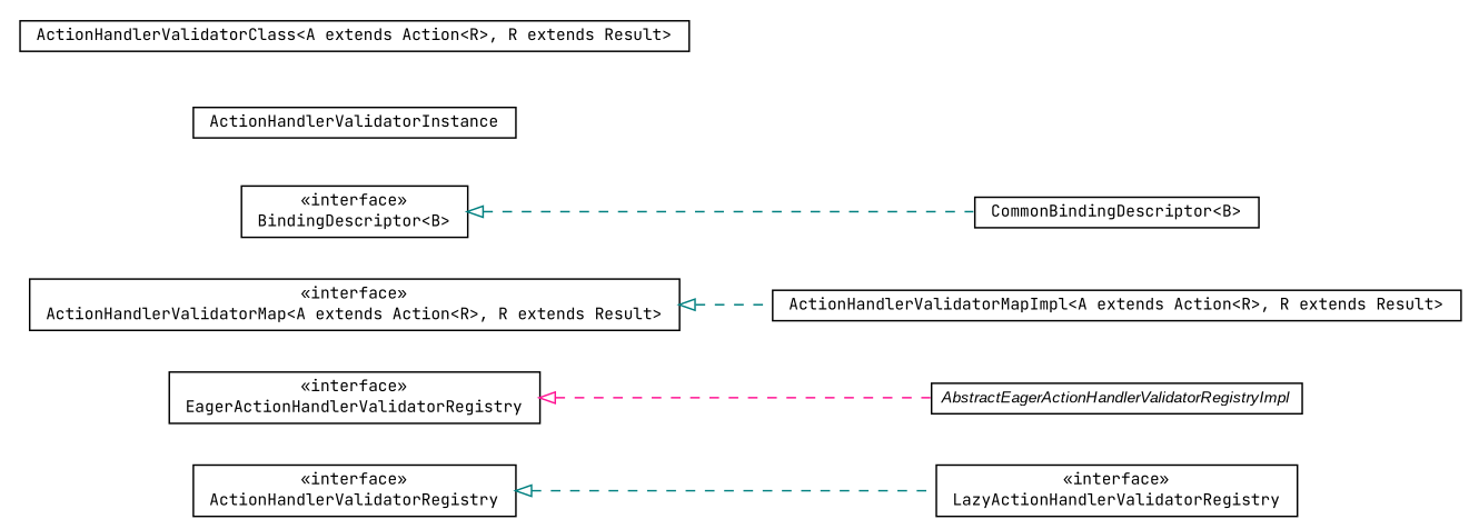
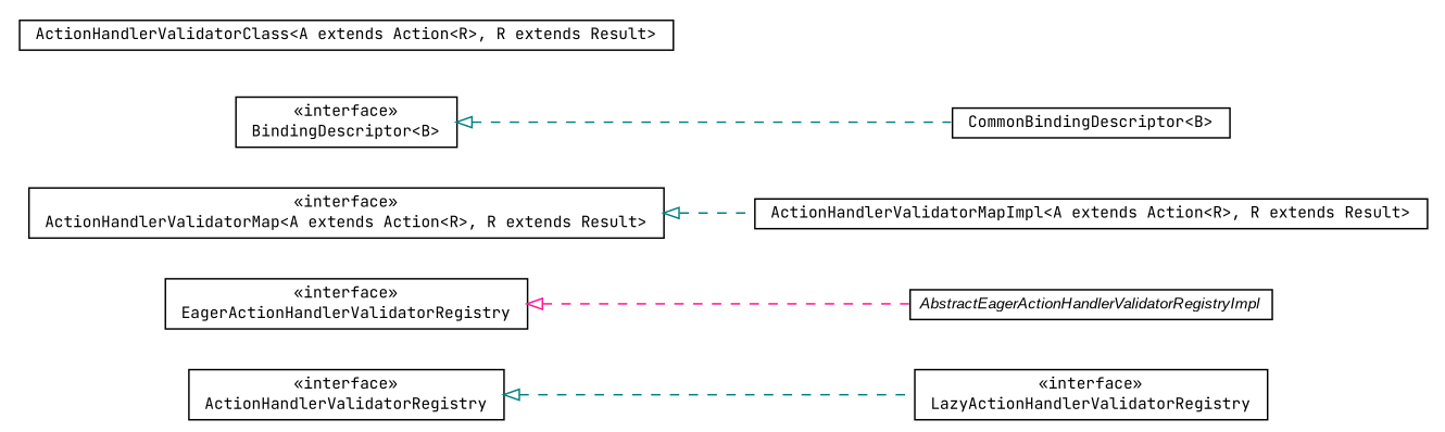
  digraph {
    fontname="JetBrains Mono"
    nodesep=0.25
    rankdir=LR
    ranksep=0.5
    node [fontcolor=black fontname="JetBrains Mono" fontsize=10.0 shape=plaintext]
    edge [arrowtail=empty color=teal dir=back fontname="JetBrains Mono" fontsize=10 headport=p labelfontname=arial labelfontsize=10 style=dashed tailport=p]
    n1 [label=<<table title="com.gwtplatform.dispatch.rpc.server.actionhandlervalidator.LazyActionHandlerValidatorRegistry" border="0" cellborder="1" cellspacing="0" cellpadding="2" port="p" href="./LazyActionHandlerValidatorRegistry.html"> 		<tr><td><table border="0" cellspacing="0" cellpadding="1"> <tr><td align="center" balign="center"> &#171;interface&#187; </td></tr> <tr><td align="center" balign="center"> LazyActionHandlerValidatorRegistry </td></tr> 		</table></td></tr> 		</table>>]
    n2 [label=<<table title="com.gwtplatform.dispatch.rpc.server.actionhandlervalidator.EagerActionHandlerValidatorRegistry" border="0" cellborder="1" cellspacing="0" cellpadding="2" port="p" href="./EagerActionHandlerValidatorRegistry.html"> 		<tr><td><table border="0" cellspacing="0" cellpadding="1"> <tr><td align="center" balign="center"> &#171;interface&#187; </td></tr> <tr><td align="center" balign="center"> EagerActionHandlerValidatorRegistry </td></tr> 		</table></td></tr> 		</table>>]
    n3 [label=<<table title="com.gwtplatform.dispatch.rpc.server.actionhandlervalidator.AbstractEagerActionHandlerValidatorRegistryImpl" border="0" cellborder="1" cellspacing="0" cellpadding="2" port="p" href="./AbstractEagerActionHandlerValidatorRegistryImpl.html"> 		<tr><td><table border="0" cellspacing="0" cellpadding="1"> <tr><td align="center" balign="center"><font face="arial italic"> AbstractEagerActionHandlerValidatorRegistryImpl </font></td></tr> 		</table></td></tr> 		</table>>]
    n4 [label=<<table title="com.gwtplatform.dispatch.rpc.server.actionhandlervalidator.ActionHandlerValidatorRegistry" border="0" cellborder="1" cellspacing="0" cellpadding="2" port="p" href="./ActionHandlerValidatorRegistry.html"> 		<tr><td><table border="0" cellspacing="0" cellpadding="1"> <tr><td align="center" balign="center"> &#171;interface&#187; </td></tr> <tr><td align="center" balign="center"> ActionHandlerValidatorRegistry </td></tr> 		</table></td></tr> 		</table>>]
    n5 [label=<<table title="com.gwtplatform.dispatch.rpc.server.actionhandlervalidator.ActionHandlerValidatorMapImpl" border="0" cellborder="1" cellspacing="0" cellpadding="2" port="p" href="./ActionHandlerValidatorMapImpl.html"> 		<tr><td><table border="0" cellspacing="0" cellpadding="1"> <tr><td align="center" balign="center"> ActionHandlerValidatorMapImpl&lt;A extends Action&lt;R&gt;, R extends Result&gt; </td></tr> 		</table></td></tr> 		</table>>]
    n6 [label=<<table title="com.gwtplatform.dispatch.rpc.server.actionhandlervalidator.ActionHandlerValidatorMap" border="0" cellborder="1" cellspacing="0" cellpadding="2" port="p" href="./ActionHandlerValidatorMap.html"> 		<tr><td><table border="0" cellspacing="0" cellpadding="1"> <tr><td align="center" balign="center"> &#171;interface&#187; </td></tr> <tr><td align="center" balign="center"> ActionHandlerValidatorMap&lt;A extends Action&lt;R&gt;, R extends Result&gt; </td></tr> 		</table></td></tr> 		</table>>]
    n7 [label=<<table title="com.gwtplatform.dispatch.rpc.server.actionhandlervalidator.ActionHandlerValidatorLinkerHelper.BeanProvider.BindingDescriptor" border="0" cellborder="1" cellspacing="0" cellpadding="2" port="p" href="./ActionHandlerValidatorLinkerHelper.BeanProvider.BindingDescriptor.html"> 		<tr><td><table border="0" cellspacing="0" cellpadding="1"> <tr><td align="center" balign="center"> &#171;interface&#187; </td></tr> <tr><td align="center" balign="center"> BindingDescriptor&lt;B&gt; </td></tr> 		</table></td></tr> 		</table>>]
    n8 [label=<<table title="com.gwtplatform.dispatch.rpc.server.actionhandlervalidator.ActionHandlerValidatorLinkerHelper.CommonBindingDescriptor" border="0" cellborder="1" cellspacing="0" cellpadding="2" port="p" href="./ActionHandlerValidatorLinkerHelper.CommonBindingDescriptor.html"> 		<tr><td><table border="0" cellspacing="0" cellpadding="1"> <tr><td align="center" balign="center"> CommonBindingDescriptor&lt;B&gt; </td></tr> 		</table></td></tr> 		</table>>]
-   n9 [label=<<table title="com.gwtplatform.dispatch.rpc.server.actionhandlervalidator.ActionHandlerValidatorInstance" border="0" cellborder="1" cellspacing="0" cellpadding="2" port="p" href="./ActionHandlerValidatorInstance.html"> 		<tr><td><table border="0" cellspacing="0" cellpadding="1"> <tr><td align="center" balign="center"> ActionHandlerValidatorInstance </td></tr> 		</table></td></tr> 		</table>>]
    n10 [label=<<table title="com.gwtplatform.dispatch.rpc.server.actionhandlervalidator.ActionHandlerValidatorClass" border="0" cellborder="1" cellspacing="0" cellpadding="2" port="p" href="./ActionHandlerValidatorClass.html"> 		<tr><td><table border="0" cellspacing="0" cellpadding="1"> <tr><td align="center" balign="center"> ActionHandlerValidatorClass&lt;A extends Action&lt;R&gt;, R extends Result&gt; </td></tr> 		</table></td></tr> 		</table>>]
    n2 -> n3 [color=deeppink]
    n4 -> n1
    n6 -> n5
    n7 -> n8
  }
